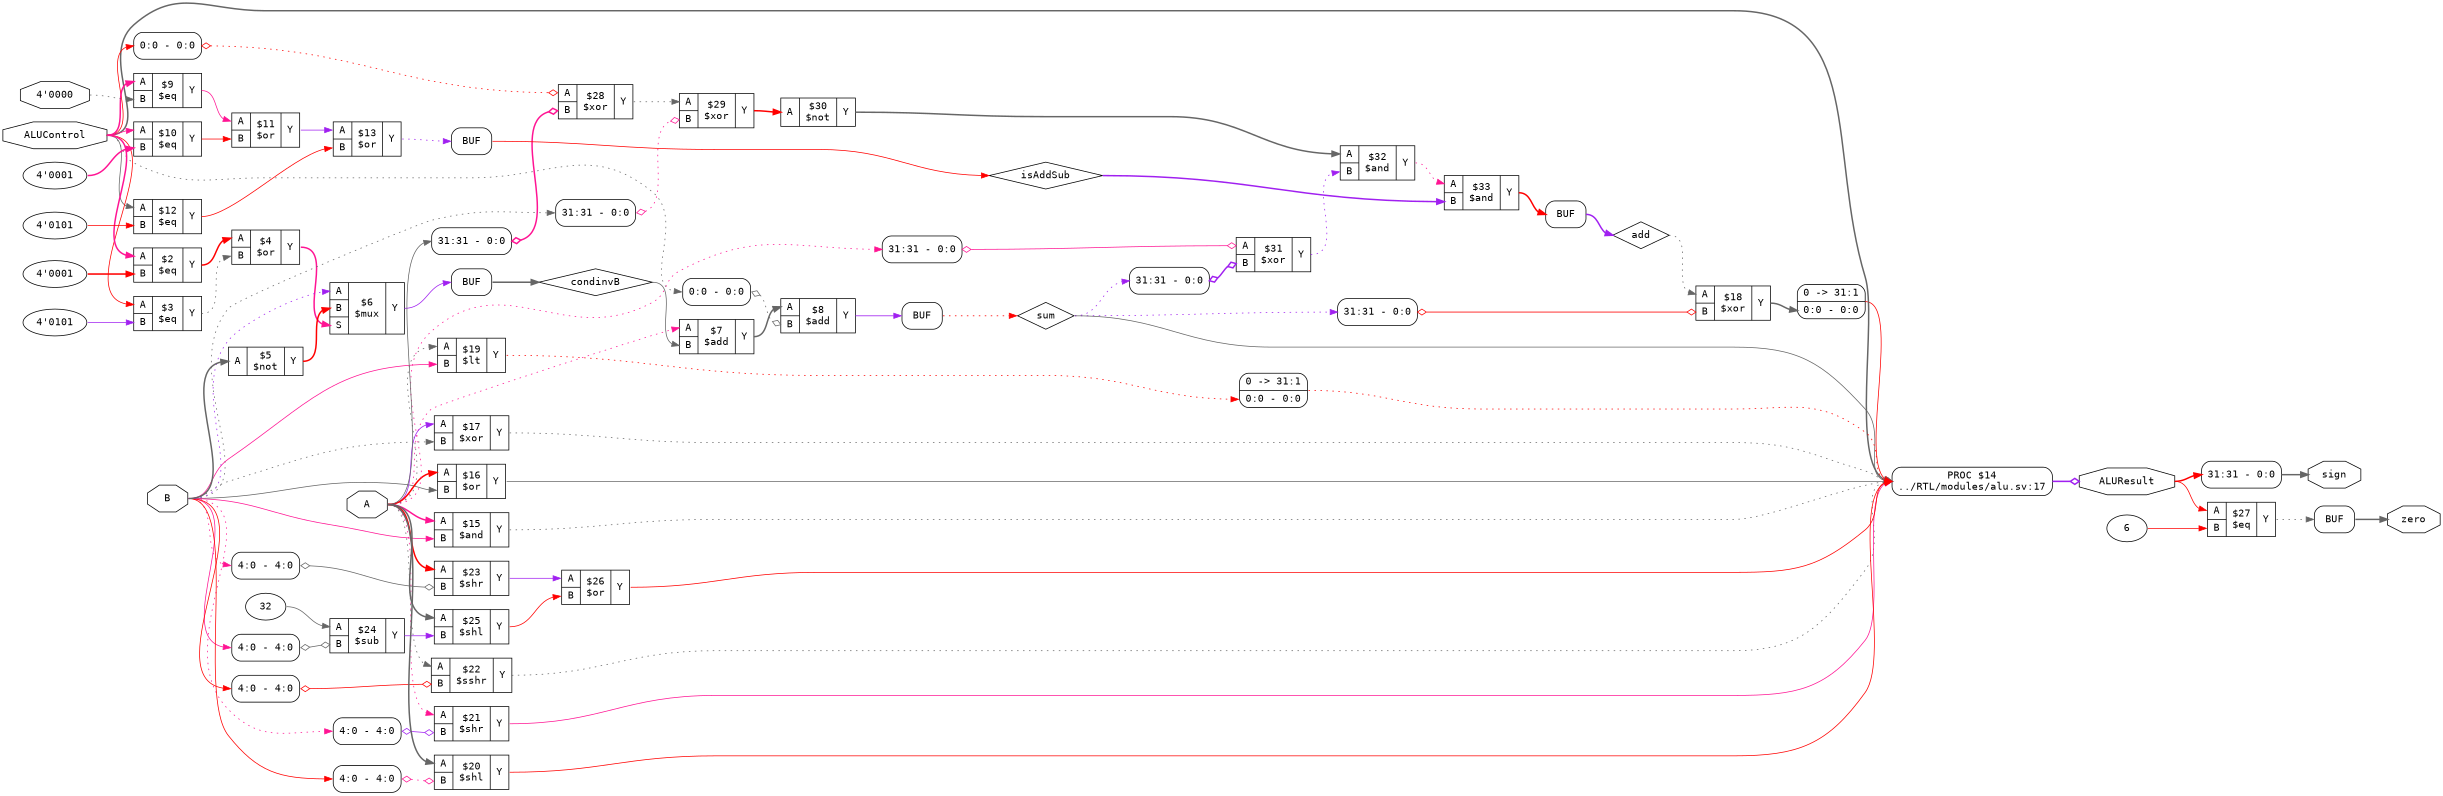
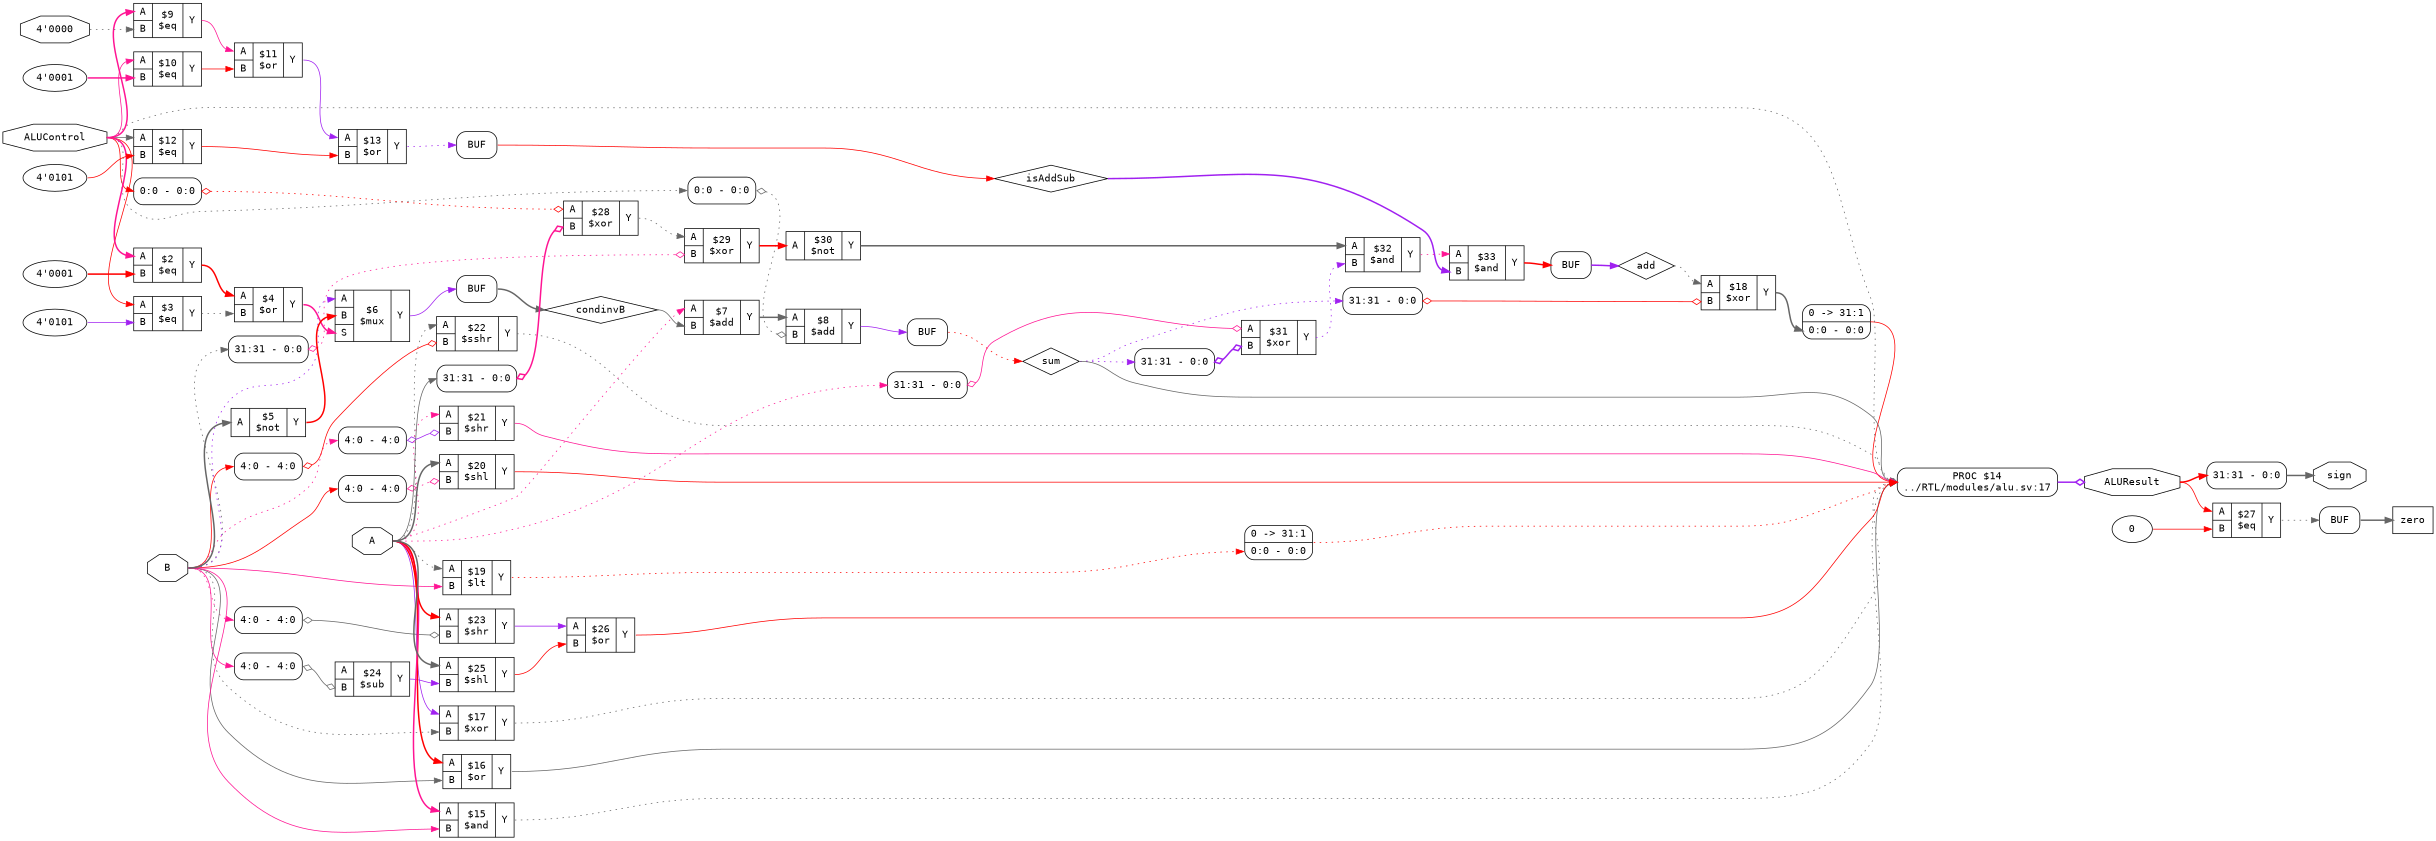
  digraph {
    fontname="DejaVu Sans Mono"
    rankdir=LR
    remincross=true
    node [fontname="DejaVu Sans Mono" shape=record]
    edge [color=gray40 fontname="DejaVu Sans Mono" headport="p43:w" style=solid tailport=e]
    n1 [color=black fontcolor=black label=isAddSub shape=diamond]
    n2 [label="{{<p43> A|<p42> B}|$33\n$and|{<p44> Y}}"]
    n3 [label=BUF shape=box style=rounded]
    n4 [color=black fontcolor=black label=add shape=diamond]
    n5 [label="{{<p43> A|<p42> B}|$18\n$xor|{<p44> Y}}"]
    n6 [label="0 -&gt; 31:1 |<s0> 0:0 - 0:0 " style=rounded]
    n7 [color=black fontcolor=black label=sum shape=diamond]
    n8 [label="<s0> 31:31 - 0:0 " style=rounded]
    n9 [label="<s0> 31:31 - 0:0 " style=rounded]
    n10 [label="PROC $14\n../RTL/modules/alu.sv:17" shape=box style=rounded]
    n11 [label="{{<p43> A|<p42> B}|$31\n$xor|{<p44> Y}}"]
    n12 [color=black fontcolor=black label=ALUResult shape=octagon]
    n13 [color=black fontcolor=black label=condinvB shape=diamond]
    n14 [label="{{<p43> A|<p42> B}|$7\n$add|{<p44> Y}}"]
    n15 [label="{{<p43> A|<p42> B}|$8\n$add|{<p44> Y}}"]
    n16 [color=black fontcolor=black label=sign shape=octagon]
-   n17 [color=black fontcolor=black label=zero shape=octagon]
+   n17 [color=black fontcolor=black label=zero shape=box]
    n18 [color=black fontcolor=black label=ALUControl shape=octagon]
    n19 [label="<s0> 0:0 - 0:0 " style=rounded]
    n20 [label="{{<p43> A|<p42> B}|$12\n$eq|{<p44> Y}}"]
    n21 [label="{{<p43> A|<p42> B}|$10\n$eq|{<p44> Y}}"]
    n22 [label="{{<p43> A|<p42> B}|$9\n$eq|{<p44> Y}}"]
    n23 [label="<s0> 0:0 - 0:0 " style=rounded]
    n24 [label="{{<p43> A|<p42> B}|$3\n$eq|{<p44> Y}}"]
    n25 [label="{{<p43> A|<p42> B}|$2\n$eq|{<p44> Y}}"]
    n26 [label="{{<p43> A|<p42> B}|$28\n$xor|{<p44> Y}}"]
    n27 [label="{{<p43> A|<p42> B}|$13\n$or|{<p44> Y}}"]
    n28 [label="{{<p43> A|<p42> B}|$11\n$or|{<p44> Y}}"]
    n29 [label="{{<p43> A|<p42> B}|$4\n$or|{<p44> Y}}"]
    n30 [label="{{<p43> A|<p42> B}|$27\n$eq|{<p44> Y}}"]
    n31 [label="<s0> 31:31 - 0:0 " style=rounded]
    n32 [label=BUF shape=box style=rounded]
    n33 [color=black fontcolor=black label=B shape=octagon]
    n34 [label="<s0> 31:31 - 0:0 " style=rounded]
    n35 [label="<s0> 4:0 - 4:0 " style=rounded]
    n36 [label="<s0> 4:0 - 4:0 " style=rounded]
    n37 [label="<s0> 4:0 - 4:0 " style=rounded]
    n38 [label="<s0> 4:0 - 4:0 " style=rounded]
    n39 [label="<s0> 4:0 - 4:0 " style=rounded]
    n40 [label="{{<p43> A|<p42> B}|$19\n$lt|{<p44> Y}}"]
    n41 [label="{{<p43> A|<p42> B}|$17\n$xor|{<p44> Y}}"]
    n42 [label="{{<p43> A|<p42> B}|$16\n$or|{<p44> Y}}"]
    n43 [label="{{<p43> A|<p42> B}|$15\n$and|{<p44> Y}}"]
    n44 [label="{{<p43> A|<p42> B|<p71> S}|$6\n$mux|{<p44> Y}}"]
    n45 [label="{{<p43> A}|$5\n$not|{<p44> Y}}"]
    n46 [label="{{<p43> A|<p42> B}|$29\n$xor|{<p44> Y}}"]
    n47 [label="{{<p43> A|<p42> B}|$24\n$sub|{<p44> Y}}"]
    n48 [label="{{<p43> A|<p42> B}|$23\n$shr|{<p44> Y}}"]
    n49 [label="{{<p43> A|<p42> B}|$22\n$sshr|{<p44> Y}}"]
    n50 [label="{{<p43> A|<p42> B}|$21\n$shr|{<p44> Y}}"]
    n51 [label="{{<p43> A|<p42> B}|$20\n$shl|{<p44> Y}}"]
    n52 [label="0 -&gt; 31:1 |<s0> 0:0 - 0:0 " style=rounded]
    n53 [label=BUF shape=box style=rounded]
    n54 [color=black fontcolor=black label=A shape=octagon]
    n55 [label="<s0> 31:31 - 0:0 " style=rounded]
    n56 [label="<s0> 31:31 - 0:0 " style=rounded]
    n57 [label="{{<p43> A|<p42> B}|$25\n$shl|{<p44> Y}}"]
    n58 [label="{{<p43> A|<p42> B}|$26\n$or|{<p44> Y}}"]
    n59 [label="{{<p43> A|<p42> B}|$32\n$and|{<p44> Y}}"]
    n60 [label="{{<p43> A}|$30\n$not|{<p44> Y}}"]
-   n61 [label=6 shape=""]
-   n62 [label=32 shape=""]
+   n61 [label=0 shape=""]
    n63 [label=BUF shape=box style=rounded]
    n64 [label="4'0101" shape=""]
    n65 [label="4'0001" shape=""]
    n66 [label="4'0000" shape=octagon]
    n67 [label=BUF shape=box style=rounded]
    n68 [label="4'0101" shape=""]
    n69 [label="4'0001" shape=""]
    n1 -> n2 [color=purple headport="p42:w" style=bold]
    n2 -> n3 [color=red headport="w:w" style=bold tailport="p44:e"]
    n3 -> n4 [color=purple headport=w style=bold tailport="e:e"]
    n4 -> n5 [style=dotted]
    n5 -> n6 [headport="s0:w" style=bold tailport="p44:e"]
    n6 -> n10 [color=red headport=w]
    n7 -> n8 [color=purple headport="s0:w" style=dotted]
    n7 -> n9 [color=purple headport="s0:w" style=dotted]
    n7 -> n10 [arrowhead=odiamond headport=w]
    n8 -> n11 [arrowhead=odiamond arrowtail=odiamond color=purple dir=both headport="p42:w" style=bold]
    n9 -> n5 [arrowhead=odiamond arrowtail=odiamond color=red dir=both headport="p42:w"]
    n10 -> n12 [arrowhead=odiamond color=purple headport=w style=bold]
    n11 -> n59 [color=purple headport="p42:w" style=dotted tailport="p44:e"]
    n12 -> n30 [color=red]
    n12 -> n31 [color=red headport="s0:w" style=bold]
    n13 -> n14 [headport="p42:w"]
    n14 -> n15 [style=bold tailport="p44:e"]
    n15 -> n67 [color=purple headport="w:w" tailport="p44:e"]
-   n18 -> n10 [headport=w style=bold]
+   n18 -> n10 [headport=w style=dotted]
    n18 -> n19 [color=red headport="s0:w"]
    n18 -> n20
    n18 -> n21 [color=deeppink]
    n18 -> n22 [color=deeppink style=bold]
    n18 -> n23 [headport="s0:w" style=dotted]
    n18 -> n24 [color=red]
    n18 -> n25 [color=deeppink style=bold]
    n19 -> n26 [arrowhead=odiamond arrowtail=odiamond color=red dir=both style=dotted]
    n20 -> n27 [color=red headport="p42:w" tailport="p44:e"]
    n21 -> n28 [color=red headport="p42:w" tailport="p44:e"]
    n22 -> n28 [color=deeppink tailport="p44:e"]
    n23 -> n15 [arrowhead=odiamond arrowtail=odiamond dir=both headport="p42:w" style=dotted]
    n24 -> n29 [headport="p42:w" style=dotted tailport="p44:e"]
    n25 -> n29 [color=red style=bold tailport="p44:e"]
    n26 -> n46 [style=dotted tailport="p44:e"]
    n27 -> n63 [color=purple headport="w:w" style=dotted tailport="p44:e"]
    n28 -> n27 [color=purple tailport="p44:e"]
    n29 -> n44 [color=deeppink headport="p71:w" style=bold tailport="p44:e"]
    n30 -> n32 [headport="w:w" style=dotted tailport="p44:e"]
    n31 -> n16 [headport=w style=bold]
    n32 -> n17 [headport=w style=bold tailport="e:e"]
    n33 -> n34 [headport="s0:w" style=dotted]
    n33 -> n35 [color=deeppink headport="s0:w"]
    n33 -> n36 [color=deeppink headport="s0:w" style=dotted]
    n33 -> n37 [color=red headport="s0:w"]
    n33 -> n38 [color=deeppink headport="s0:w" style=dotted]
    n33 -> n39 [color=red headport="s0:w"]
    n33 -> n40 [color=deeppink headport="p42:w"]
    n33 -> n41 [headport="p42:w" style=dotted]
    n33 -> n42 [headport="p42:w"]
    n33 -> n43 [color=deeppink headport="p42:w"]
    n33 -> n44 [color=purple style=dotted]
    n33 -> n45 [style=bold]
    n34 -> n46 [arrowhead=odiamond arrowtail=odiamond color=deeppink dir=both headport="p42:w" style=dotted]
    n35 -> n47 [arrowhead=odiamond arrowtail=odiamond dir=both headport="p42:w"]
    n36 -> n48 [arrowhead=odiamond arrowtail=odiamond dir=both headport="p42:w"]
    n37 -> n49 [arrowhead=odiamond arrowtail=odiamond color=red dir=both headport="p42:w"]
    n38 -> n50 [arrowhead=odiamond arrowtail=odiamond color=purple dir=both headport="p42:w"]
    n39 -> n51 [arrowhead=odiamond arrowtail=odiamond color=deeppink dir=both headport="p42:w" style=dotted]
    n40 -> n52 [color=red headport="s0:w" style=dotted tailport="p44:e"]
    n41 -> n10 [headport=w style=dotted tailport="p44:e"]
    n42 -> n10 [headport=w tailport="p44:e"]
    n43 -> n10 [headport=w style=dotted tailport="p44:e"]
    n44 -> n53 [color=purple headport="w:w" tailport="p44:e"]
    n45 -> n44 [color=red headport="p42:w" style=bold tailport="p44:e"]
    n46 -> n60 [color=red style=bold tailport="p44:e"]
    n47 -> n57 [color=purple headport="p42:w" tailport="p44:e"]
    n48 -> n58 [color=purple tailport="p44:e"]
    n49 -> n10 [headport=w style=dotted tailport="p44:e"]
    n50 -> n10 [color=deeppink headport=w tailport="p44:e"]
    n51 -> n10 [color=red headport=w tailport="p44:e"]
    n52 -> n10 [color=red headport=w style=dotted]
    n53 -> n13 [headport=w style=bold tailport="e:e"]
    n54 -> n14 [color=deeppink style=dotted]
    n54 -> n40 [style=dotted]
    n54 -> n41 [color=purple]
    n54 -> n42 [color=red style=bold]
    n54 -> n43 [color=deeppink style=bold]
    n54 -> n48 [color=red style=bold]
    n54 -> n49 [style=dotted]
    n54 -> n50 [color=deeppink style=dotted]
    n54 -> n51 [style=bold]
    n54 -> n55 [color=deeppink headport="s0:w" style=dotted]
    n54 -> n56 [headport="s0:w"]
    n54 -> n57 [style=bold]
    n55 -> n11 [arrowhead=odiamond arrowtail=odiamond color=deeppink dir=both]
    n56 -> n26 [arrowhead=odiamond arrowtail=odiamond color=deeppink dir=both headport="p42:w" style=bold]
    n57 -> n58 [color=red headport="p42:w" tailport="p44:e"]
    n58 -> n10 [color=red headport=w tailport="p44:e"]
    n59 -> n2 [color=deeppink style=dotted tailport="p44:e"]
    n60 -> n59 [style=bold tailport="p44:e"]
    n61 -> n30 [color=red headport="p42:w"]
-   n62 -> n47
    n63 -> n1 [color=red headport=w tailport="e:e"]
    n64 -> n20 [color=red headport="p42:w"]
    n65 -> n21 [color=deeppink headport="p42:w" style=bold]
    n66 -> n22 [headport="p42:w" style=dotted]
    n67 -> n7 [color=red headport=w style=dotted tailport="e:e"]
    n68 -> n24 [color=purple headport="p42:w"]
    n69 -> n25 [color=red headport="p42:w" style=bold]
  }
